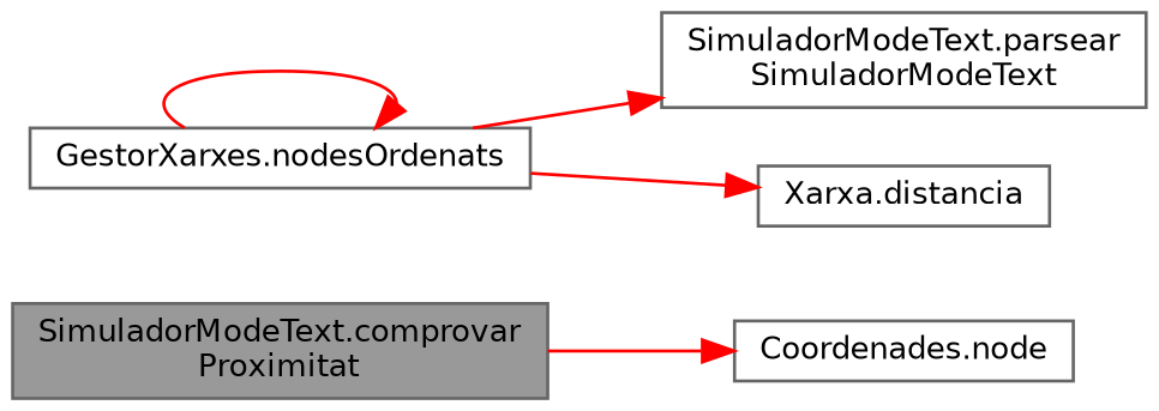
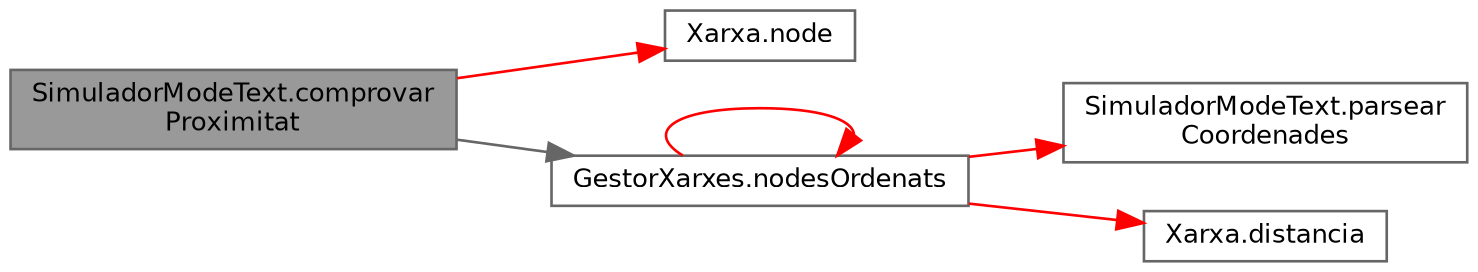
  digraph {
    rankdir=LR
    node [color=grey40 fillcolor=white fontname=Helvetica fontsize=10 shape=box style=filled]
    edge [color=red fontname=Helvetica fontsize=10 labelfontname=Helvetica labelfontsize=10 style=solid]
    n1 [color=gray40 fillcolor=grey60 fontcolor=black height=0.2 label="SimuladorModeText.comprovar\lProximitat" width=0.4]
-   n2 [height=0.2 label="Coordenades.node" width=0.4]
+   n2 [height=0.2 label="Xarxa.node" width=0.4]
    n3 [height=0.2 label="GestorXarxes.nodesOrdenats" width=0.4]
-   n4 [height=0.2 label="SimuladorModeText.parsear\lSimuladorModeText" width=0.4]
+   n4 [height=0.2 label="SimuladorModeText.parsear\lCoordenades" width=0.4]
    n5 [height=0.2 label="Xarxa.distancia" width=0.4]
    n1 -> n2
+   n1 -> n3 [color=gray40]
    n3 -> n3
    n3 -> n4
    n3 -> n5
  }
